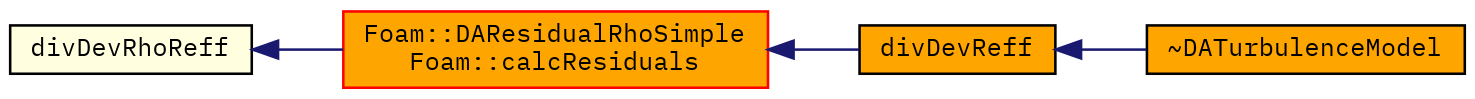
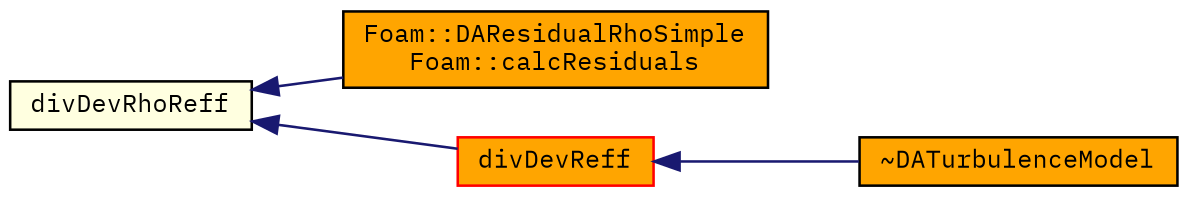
  digraph {
    fontname="IBM Plex Mono"
    rankdir=LR
    node [color=black fillcolor=orange fontname="IBM Plex Mono" fontsize=10 shape=record style=filled]
    edge [color=midnightblue dir=back fontname="IBM Plex Mono" fontsize=10 labelfontname=Helvetica labelfontsize=10 style=solid]
    n1 [fillcolor=lightyellow fontcolor=black height=0.2 label=divDevRhoReff width=0.4]
-   n2 [color=red height=0.2 label="Foam::DAResidualRhoSimple\lFoam::calcResiduals" width=0.4]
-   n3 [height=0.2 label=divDevReff width=0.4]
+   n2 [height=0.2 label="Foam::DAResidualRhoSimple\lFoam::calcResiduals" width=0.4]
+   n3 [color=red height=0.2 label=divDevReff width=0.4]
    n4 [height=0.2 label="~DATurbulenceModel" width=0.4]
    n1 -> n2
-   n2 -> n3
+   n1 -> n3
    n3 -> n4
  }
